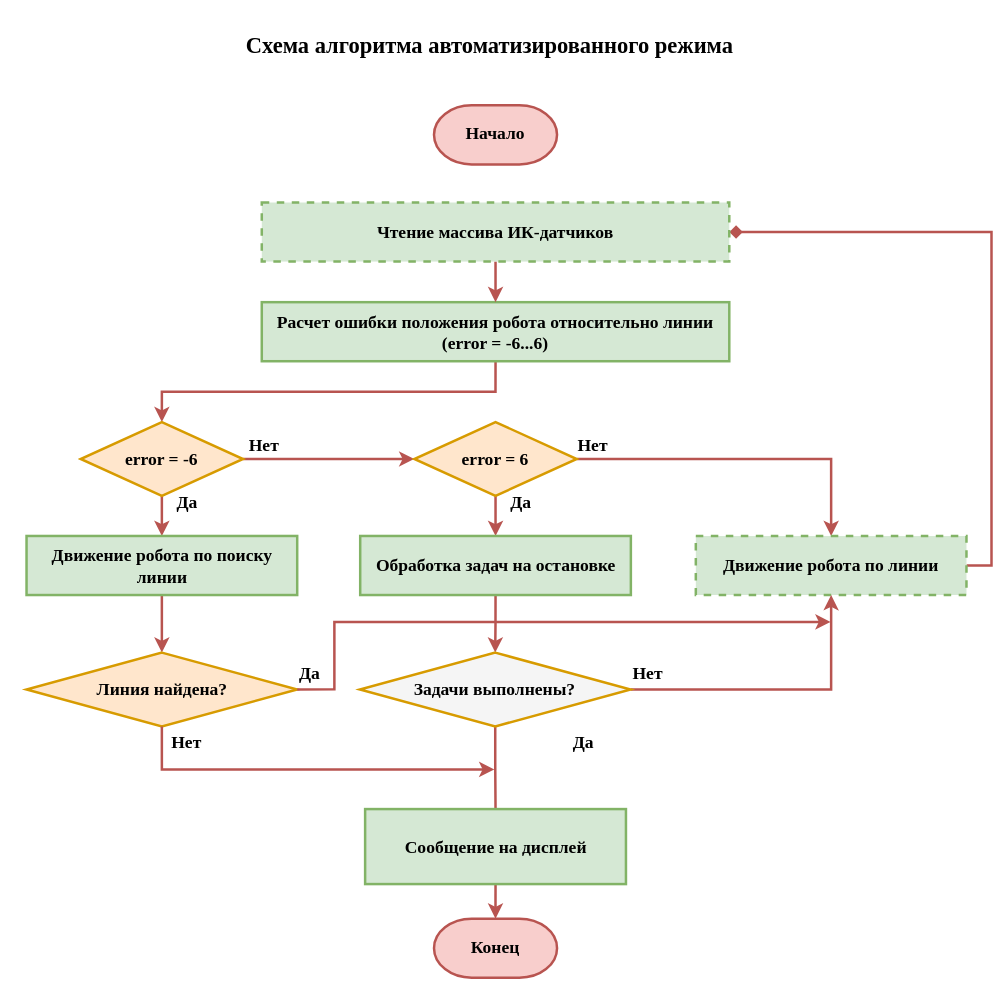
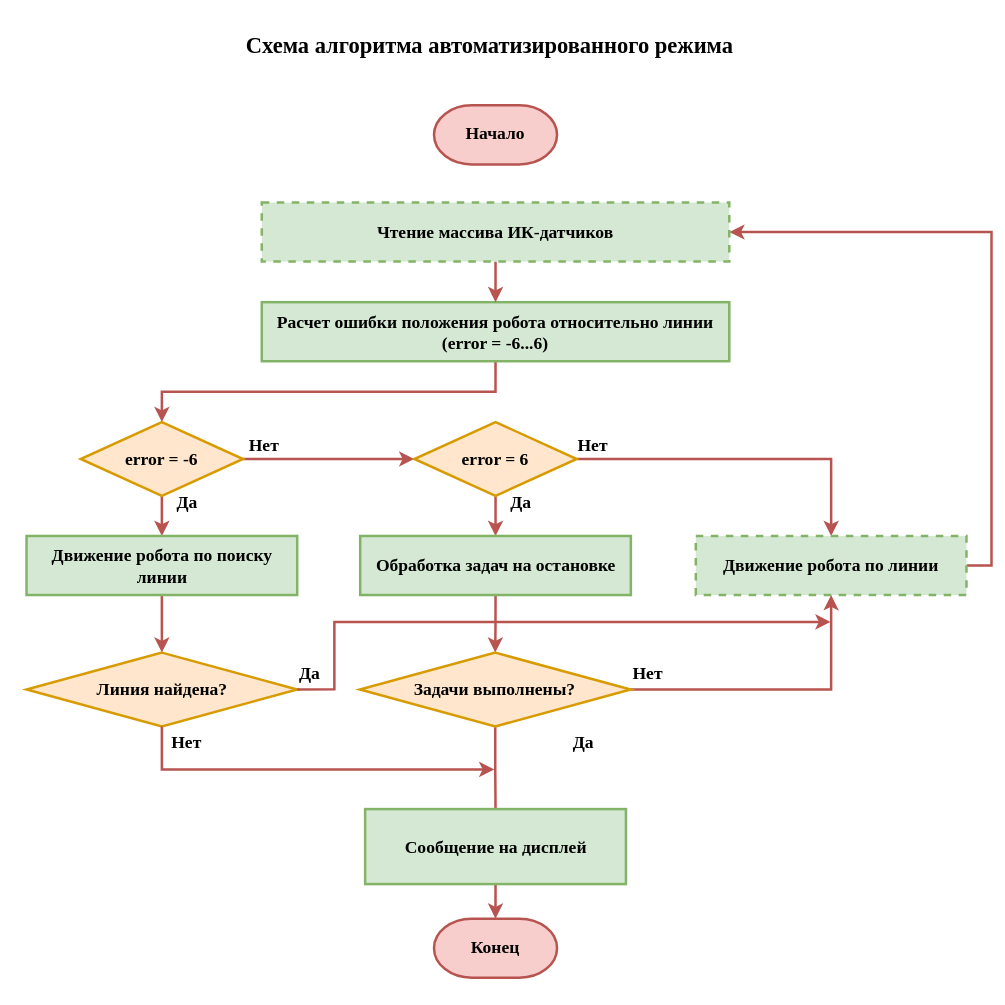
  <mxCell id="0" />
  <mxCell id="1" parent="0" />
  <mxCell id="2" value="&lt;h2&gt;&lt;font face=&quot;Verdana&quot;&gt;Схема алгоритма автоматизированного режима&lt;/font&gt;&lt;/h2&gt;" style="text;html=1;strokeColor=none;fillColor=none;align=center;verticalAlign=middle;whiteSpace=wrap;rounded=0;" parent="1" vertex="1"><mxGeometry x="102.37" y="20.77" width="578.74" height="30" as="geometry" /></mxCell>
  <mxCell id="3" style="edgeStyle=orthogonalEdgeStyle;rounded=0;orthogonalLoop=1;jettySize=auto;html=1;exitX=0.5;exitY=1;exitDx=0;exitDy=0;entryX=0.5;entryY=0;entryDx=0;entryDy=0;strokeWidth=2;fillColor=#f8cecc;strokeColor=#b85450;" parent="1" source="4" target="7" edge="1"><mxGeometry relative="1" as="geometry" /></mxCell>
  <mxCell id="4" value="&lt;h3&gt;&lt;font face=&quot;Verdana&quot;&gt;Расчет ошибки положения робота относительно линии (error = -6...6)&lt;/font&gt;&lt;/h3&gt;" style="rounded=0;whiteSpace=wrap;html=1;strokeWidth=2;fillColor=#d5e8d4;strokeColor=#82b366;" parent="1" vertex="1"><mxGeometry x="208.92" y="241.24" width="374.015" height="47.244" as="geometry" /></mxCell>
  <mxCell id="5" style="edgeStyle=orthogonalEdgeStyle;rounded=0;orthogonalLoop=1;jettySize=auto;html=1;exitX=1;exitY=0.5;exitDx=0;exitDy=0;entryX=0;entryY=0.5;entryDx=0;entryDy=0;strokeWidth=2;fillColor=#f8cecc;strokeColor=#b85450;" parent="1" source="7" target="10" edge="1"><mxGeometry relative="1" as="geometry" /></mxCell>
  <mxCell id="6" style="edgeStyle=orthogonalEdgeStyle;rounded=0;orthogonalLoop=1;jettySize=auto;html=1;exitX=0.5;exitY=1;exitDx=0;exitDy=0;entryX=0.5;entryY=0;entryDx=0;entryDy=0;fillColor=#f8cecc;strokeColor=#b85450;strokeWidth=2;" parent="1" source="7" target="14" edge="1"><mxGeometry relative="1" as="geometry" /></mxCell>
  <mxCell id="7" value="&lt;h3&gt;&lt;font face=&quot;Verdana&quot;&gt;error = -6&lt;/font&gt;&lt;/h3&gt;" style="rhombus;whiteSpace=wrap;html=1;strokeWidth=2;fillColor=#ffe6cc;strokeColor=#d79b00;" parent="1" vertex="1"><mxGeometry x="64.03" y="337.17" width="129.92" height="59.055" as="geometry" /></mxCell>
  <mxCell id="8" style="edgeStyle=orthogonalEdgeStyle;rounded=0;orthogonalLoop=1;jettySize=auto;html=1;exitX=1;exitY=0.5;exitDx=0;exitDy=0;entryX=0.5;entryY=0;entryDx=0;entryDy=0;strokeWidth=2;fillColor=#f8cecc;strokeColor=#b85450;" parent="1" source="10" target="16" edge="1"><mxGeometry relative="1" as="geometry" /></mxCell>
  <mxCell id="9" style="edgeStyle=orthogonalEdgeStyle;rounded=0;orthogonalLoop=1;jettySize=auto;html=1;exitX=0.5;exitY=1;exitDx=0;exitDy=0;entryX=0.5;entryY=0;entryDx=0;entryDy=0;fillColor=#f8cecc;strokeColor=#b85450;strokeWidth=2;" parent="1" source="10" target="12" edge="1"><mxGeometry relative="1" as="geometry" /></mxCell>
  <mxCell id="10" value="&lt;h3&gt;&lt;font face=&quot;Verdana&quot;&gt;error = 6&lt;/font&gt;&lt;/h3&gt;" style="rhombus;whiteSpace=wrap;html=1;strokeWidth=2;fillColor=#ffe6cc;strokeColor=#d79b00;" parent="1" vertex="1"><mxGeometry x="330.967" y="337.167" width="129.92" height="59.055" as="geometry" /></mxCell>
  <mxCell id="11" style="edgeStyle=orthogonalEdgeStyle;rounded=0;orthogonalLoop=1;jettySize=auto;html=1;exitX=0.5;exitY=1;exitDx=0;exitDy=0;entryX=0.5;entryY=0;entryDx=0;entryDy=0;strokeWidth=2;fillColor=#f8cecc;strokeColor=#b85450;" parent="1" source="12" target="19" edge="1"><mxGeometry relative="1" as="geometry" /></mxCell>
  <mxCell id="12" value="&lt;h3&gt;&lt;font face=&quot;Verdana&quot;&gt;Обработка задач на остановке&lt;/font&gt;&lt;/h3&gt;" style="rounded=0;whiteSpace=wrap;html=1;strokeWidth=2;fillColor=#d5e8d4;strokeColor=#82b366;" parent="1" vertex="1"><mxGeometry x="287.66" y="428.28" width="216.535" height="47.244" as="geometry" /></mxCell>
  <mxCell id="13" style="edgeStyle=orthogonalEdgeStyle;rounded=0;orthogonalLoop=1;jettySize=auto;html=1;exitX=0.5;exitY=1;exitDx=0;exitDy=0;entryX=0.5;entryY=0;entryDx=0;entryDy=0;strokeWidth=2;fillColor=#f8cecc;strokeColor=#b85450;" parent="1" source="14" target="20" edge="1"><mxGeometry relative="1" as="geometry" /></mxCell>
  <mxCell id="14" value="&lt;h3&gt;&lt;font face=&quot;Verdana&quot;&gt;Движение робота по поиску линии&lt;/font&gt;&lt;/h3&gt;" style="rounded=0;whiteSpace=wrap;html=1;strokeWidth=2;fillColor=#d5e8d4;strokeColor=#82b366;" parent="1" vertex="1"><mxGeometry x="20.727" y="428.277" width="216.535" height="47.244" as="geometry" /></mxCell>
- <mxCell id="15" style="edgeStyle=orthogonalEdgeStyle;rounded=0;orthogonalLoop=1;jettySize=auto;html=1;exitX=1;exitY=0.5;exitDx=0;exitDy=0;entryX=1;entryY=0.5;entryDx=0;entryDy=0;fillColor=#f8cecc;strokeColor=#b85450;strokeWidth=2;endArrow=diamond;" parent="1" source="16" target="32" edge="1"><mxGeometry relative="1" as="geometry" /></mxCell>
+ <mxCell id="15" style="edgeStyle=orthogonalEdgeStyle;rounded=0;orthogonalLoop=1;jettySize=auto;html=1;exitX=1;exitY=0.5;exitDx=0;exitDy=0;entryX=1;entryY=0.5;entryDx=0;entryDy=0;fillColor=#f8cecc;strokeColor=#b85450;strokeWidth=2;" parent="1" source="16" target="32" edge="1"><mxGeometry relative="1" as="geometry" /></mxCell>
  <mxCell id="16" value="&lt;h3&gt;&lt;font face=&quot;Verdana&quot;&gt;Движение робота по линии&lt;/font&gt;&lt;/h3&gt;" style="rounded=0;whiteSpace=wrap;html=1;strokeWidth=2;fillColor=#d5e8d4;strokeColor=#82b366;dashed=1;" parent="1" vertex="1"><mxGeometry x="556.154" y="428.284" width="216.535" height="47.244" as="geometry" /></mxCell>
  <mxCell id="17" style="edgeStyle=orthogonalEdgeStyle;rounded=0;orthogonalLoop=1;jettySize=auto;html=1;exitX=1;exitY=0.5;exitDx=0;exitDy=0;entryX=0.5;entryY=1;entryDx=0;entryDy=0;strokeWidth=2;fillColor=#f8cecc;strokeColor=#b85450;" parent="1" source="19" target="16" edge="1"><mxGeometry relative="1" as="geometry" /></mxCell>
  <mxCell id="18" style="edgeStyle=orthogonalEdgeStyle;rounded=0;orthogonalLoop=1;jettySize=auto;html=1;exitX=0.5;exitY=1;exitDx=0;exitDy=0;entryX=0.5;entryY=0;entryDx=0;entryDy=0;fillColor=#f8cecc;strokeColor=#b85450;strokeWidth=2;endArrow=none;" parent="1" source="19" target="34" edge="1"><mxGeometry relative="1" as="geometry" /></mxCell>
- <mxCell id="19" value="&lt;h3&gt;&lt;font face=&quot;Verdana&quot;&gt;Задачи выполнены?&lt;/font&gt;&lt;/h3&gt;" style="rhombus;whiteSpace=wrap;html=1;strokeWidth=2;fillColor=#f5f5f5;strokeColor=#d79b00;" parent="1" vertex="1"><mxGeometry x="287.42" y="521.58" width="216.535" height="59.055" as="geometry" /></mxCell>
+ <mxCell id="19" value="&lt;h3&gt;&lt;font face=&quot;Verdana&quot;&gt;Задачи выполнены?&lt;/font&gt;&lt;/h3&gt;" style="rhombus;whiteSpace=wrap;html=1;strokeWidth=2;fillColor=#ffe6cc;strokeColor=#d79b00;" parent="1" vertex="1"><mxGeometry x="287.42" y="521.58" width="216.535" height="59.055" as="geometry" /></mxCell>
  <mxCell id="20" value="&lt;h3&gt;&lt;font face=&quot;Verdana&quot;&gt;Линия найдена?&lt;/font&gt;&lt;/h3&gt;" style="rhombus;whiteSpace=wrap;html=1;strokeWidth=2;fillColor=#ffe6cc;strokeColor=#d79b00;" parent="1" vertex="1"><mxGeometry x="20.727" y="521.577" width="216.535" height="59.055" as="geometry" /></mxCell>
  <mxCell id="21" value="" style="endArrow=classic;html=1;rounded=0;strokeWidth=2;fillColor=#f8cecc;strokeColor=#b85450;exitX=0.5;exitY=1;exitDx=0;exitDy=0;" parent="1" source="20" edge="1"><mxGeometry width="50" height="50" relative="1" as="geometry"><mxPoint x="129" y="604" as="sourcePoint" /><mxPoint x="395" y="615" as="targetPoint" /><Array as="points"><mxPoint x="129" y="615" /></Array></mxGeometry></mxCell>
  <mxCell id="22" value="" style="endArrow=classic;html=1;rounded=0;exitX=1;exitY=0.5;exitDx=0;exitDy=0;strokeWidth=2;fillColor=#f8cecc;strokeColor=#b85450;" parent="1" source="20" edge="1"><mxGeometry width="50" height="50" relative="1" as="geometry"><mxPoint x="239.262" y="551.104" as="sourcePoint" /><mxPoint x="664" y="497" as="targetPoint" /><Array as="points"><mxPoint x="267" y="551" /><mxPoint x="267" y="497" /></Array></mxGeometry></mxCell>
  <mxCell id="23" value="&lt;h3&gt;&lt;font face=&quot;Verdana&quot;&gt;Да&lt;/font&gt;&lt;/h3&gt;" style="text;html=1;align=center;verticalAlign=middle;resizable=0;points=[];autosize=1;strokeColor=none;fillColor=none;strokeWidth=2;" parent="1" vertex="1"><mxGeometry x="443.953" y="563.564" width="43.307" height="59.055" as="geometry" /></mxCell>
  <mxCell id="24" value="&lt;h3&gt;&lt;font face=&quot;Verdana&quot;&gt;Да&lt;/font&gt;&lt;/h3&gt;" style="text;html=1;align=center;verticalAlign=middle;resizable=0;points=[];autosize=1;strokeColor=none;fillColor=none;strokeWidth=2;" parent="1" vertex="1"><mxGeometry x="225.45" y="508.961" width="43.307" height="59.055" as="geometry" /></mxCell>
  <mxCell id="25" value="&lt;h3&gt;&lt;font face=&quot;Verdana&quot;&gt;Нет&lt;/font&gt;&lt;/h3&gt;" style="text;html=1;strokeColor=none;fillColor=none;align=center;verticalAlign=middle;whiteSpace=wrap;rounded=0;strokeWidth=2;" parent="1" vertex="1"><mxGeometry x="488.28" y="523.49" width="60" height="30" as="geometry" /></mxCell>
  <mxCell id="26" value="&lt;h3&gt;&lt;font face=&quot;Verdana&quot;&gt;Нет&lt;/font&gt;&lt;/h3&gt;" style="text;html=1;strokeColor=none;fillColor=none;align=center;verticalAlign=middle;whiteSpace=wrap;rounded=0;strokeWidth=2;" parent="1" vertex="1"><mxGeometry x="118.677" y="578.087" width="60" height="30" as="geometry" /></mxCell>
  <mxCell id="27" value="&lt;h3&gt;&lt;font face=&quot;Verdana&quot;&gt;Да&lt;/font&gt;&lt;/h3&gt;" style="text;html=1;align=center;verticalAlign=middle;resizable=0;points=[];autosize=1;strokeColor=none;fillColor=none;strokeWidth=2;" parent="1" vertex="1"><mxGeometry x="127.027" y="371.108" width="43.307" height="59.055" as="geometry" /></mxCell>
  <mxCell id="28" value="&lt;h3&gt;&lt;font face=&quot;Verdana&quot;&gt;Да&lt;/font&gt;&lt;/h3&gt;" style="text;html=1;align=center;verticalAlign=middle;resizable=0;points=[];autosize=1;strokeColor=none;fillColor=none;strokeWidth=2;" parent="1" vertex="1"><mxGeometry x="394.734" y="371.105" width="43.307" height="59.055" as="geometry" /></mxCell>
  <mxCell id="29" value="&lt;h3&gt;&lt;font face=&quot;Verdana&quot;&gt;Нет&lt;/font&gt;&lt;/h3&gt;" style="text;html=1;strokeColor=none;fillColor=none;align=center;verticalAlign=middle;whiteSpace=wrap;rounded=0;strokeWidth=2;" parent="1" vertex="1"><mxGeometry x="443.957" y="341.107" width="60" height="30" as="geometry" /></mxCell>
  <mxCell id="30" value="&lt;h3&gt;&lt;font face=&quot;Verdana&quot;&gt;Нет&lt;/font&gt;&lt;/h3&gt;" style="text;html=1;strokeColor=none;fillColor=none;align=center;verticalAlign=middle;whiteSpace=wrap;rounded=0;strokeWidth=2;" parent="1" vertex="1"><mxGeometry x="181.194" y="341.104" width="60" height="30" as="geometry" /></mxCell>
  <mxCell id="31" style="edgeStyle=orthogonalEdgeStyle;rounded=0;orthogonalLoop=1;jettySize=auto;html=1;exitX=0.5;exitY=1;exitDx=0;exitDy=0;entryX=0.5;entryY=0;entryDx=0;entryDy=0;fillColor=#f8cecc;strokeColor=#b85450;strokeWidth=2;" parent="1" source="32" target="4" edge="1"><mxGeometry relative="1" as="geometry" /></mxCell>
  <mxCell id="32" value="&lt;h3&gt;&lt;font face=&quot;Verdana&quot;&gt;Чтение массива ИК-датчиков&lt;/font&gt;&lt;/h3&gt;" style="rounded=0;whiteSpace=wrap;html=1;strokeWidth=2;fillColor=#d5e8d4;strokeColor=#82b366;dashed=1;" parent="1" vertex="1"><mxGeometry x="208.917" y="161.507" width="374.015" height="47.244" as="geometry" /></mxCell>
  <mxCell id="33" style="edgeStyle=orthogonalEdgeStyle;rounded=0;orthogonalLoop=1;jettySize=auto;html=1;exitX=0.5;exitY=1;exitDx=0;exitDy=0;fillColor=#f8cecc;strokeColor=#b85450;strokeWidth=2;" parent="1" source="34" target="36" edge="1"><mxGeometry relative="1" as="geometry" /></mxCell>
  <mxCell id="34" value="&lt;h3&gt;&lt;font face=&quot;Verdana&quot;&gt;Сообщение на дисплей&lt;/font&gt;&lt;/h3&gt;" style="rounded=0;whiteSpace=wrap;html=1;strokeWidth=2;fillColor=#d5e8d4;strokeColor=#82b366;movable=1;resizable=1;rotatable=1;deletable=1;editable=1;locked=0;connectable=1;" parent="1" vertex="1"><mxGeometry x="291.597" y="646.757" width="208.66" height="60" as="geometry" /></mxCell>
  <mxCell id="35" value="&lt;b&gt;&lt;span style=&quot;font-family: Verdana;&quot;&gt;&lt;font style=&quot;font-size: 14px;&quot;&gt;Начало&lt;/font&gt;&lt;/span&gt;&lt;/b&gt;" style="strokeWidth=2;html=1;shape=mxgraph.flowchart.terminator;whiteSpace=wrap;spacingBottom=0;fillColor=#f8cecc;strokeColor=#b85450;shadow=0;fillStyle=auto;" parent="1" vertex="1"><mxGeometry x="346.71" y="83.76" width="98.425" height="47.244" as="geometry" /></mxCell>
  <mxCell id="36" value="&lt;span style=&quot;font-family: Verdana;&quot;&gt;&lt;font style=&quot;font-size: 14px;&quot;&gt;Конец&lt;/font&gt;&lt;/span&gt;" style="strokeWidth=2;html=1;shape=mxgraph.flowchart.terminator;whiteSpace=wrap;spacingBottom=0;fillColor=#f8cecc;strokeColor=#b85450;fontStyle=1;spacingLeft=0;" parent="1" vertex="1"><mxGeometry x="346.717" y="734.427" width="98.425" height="47.244" as="geometry" /></mxCell>
